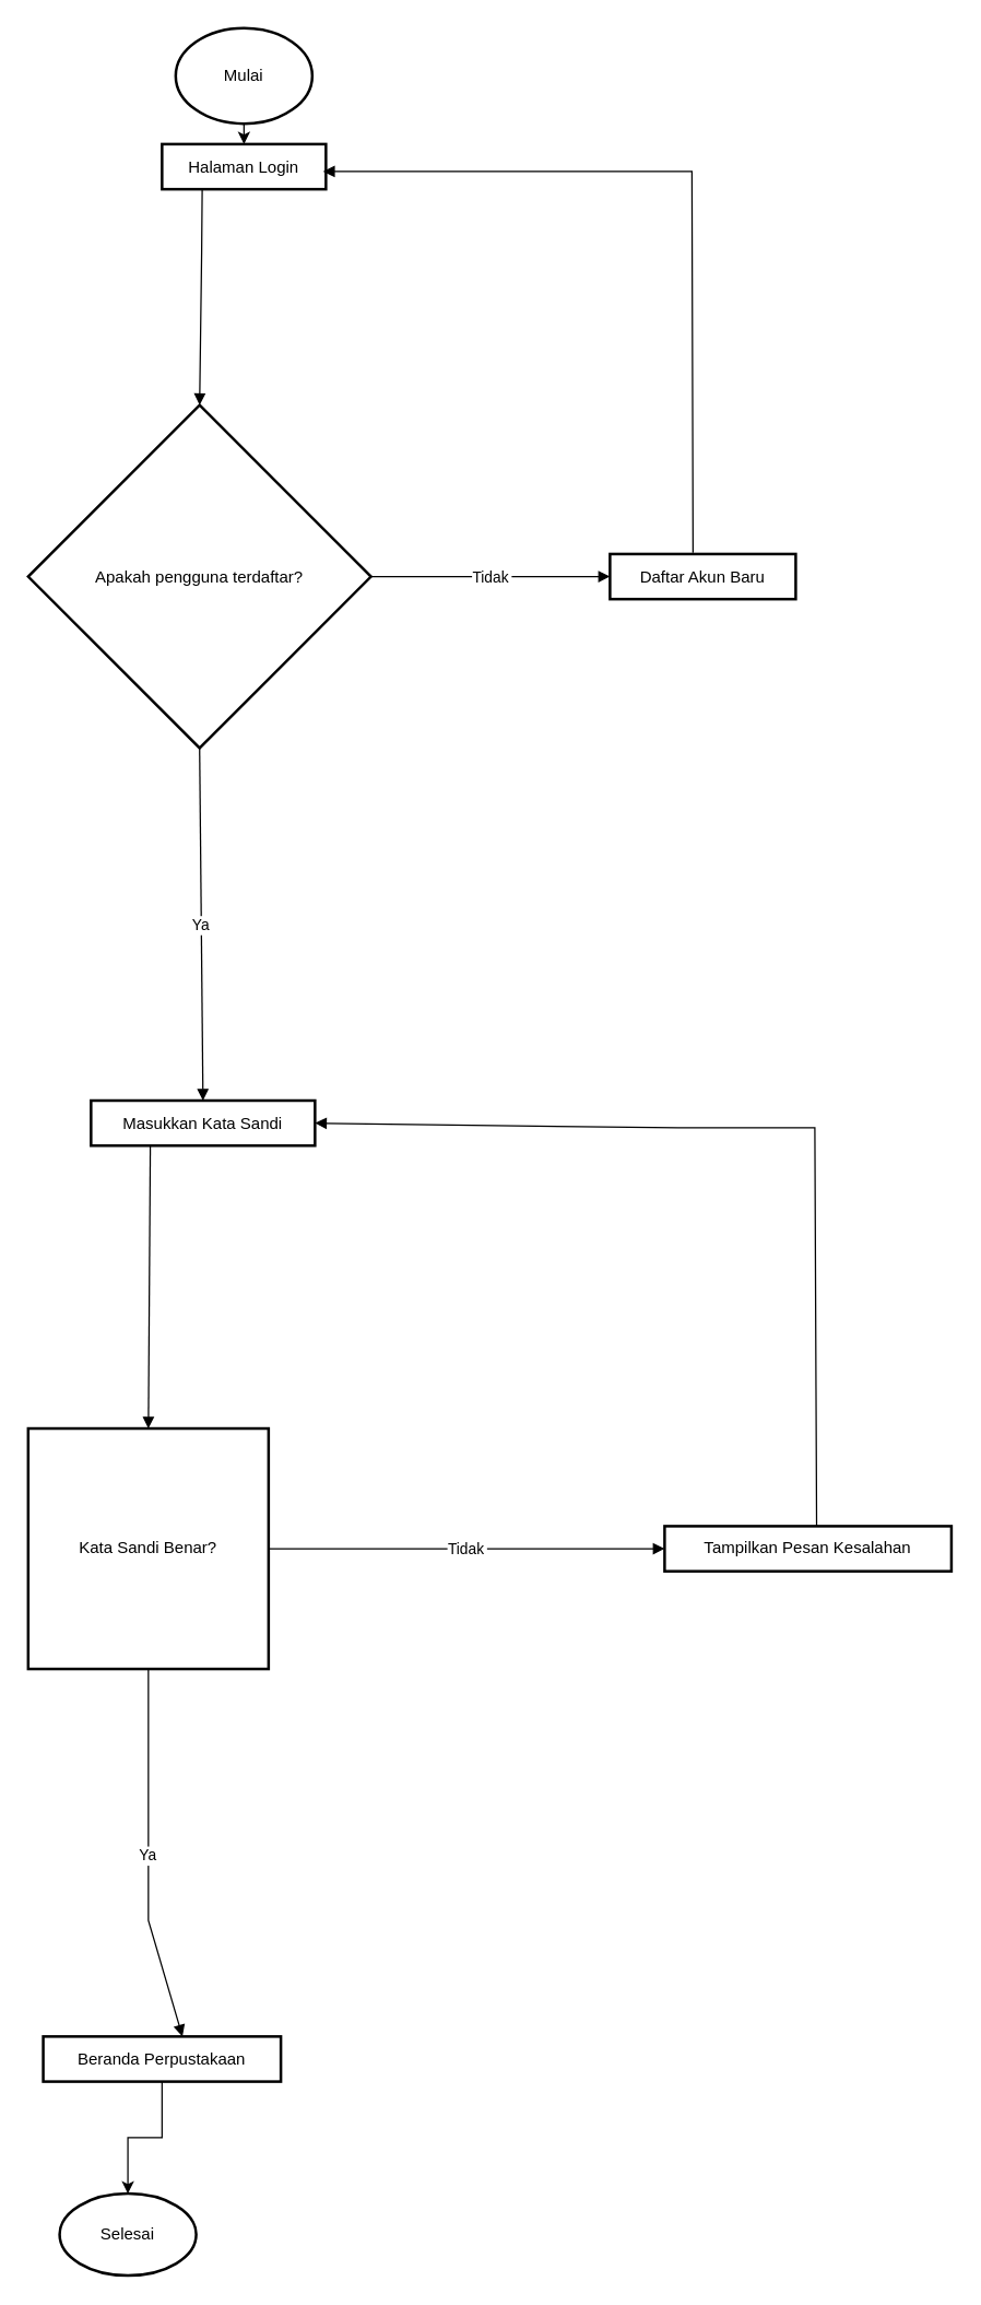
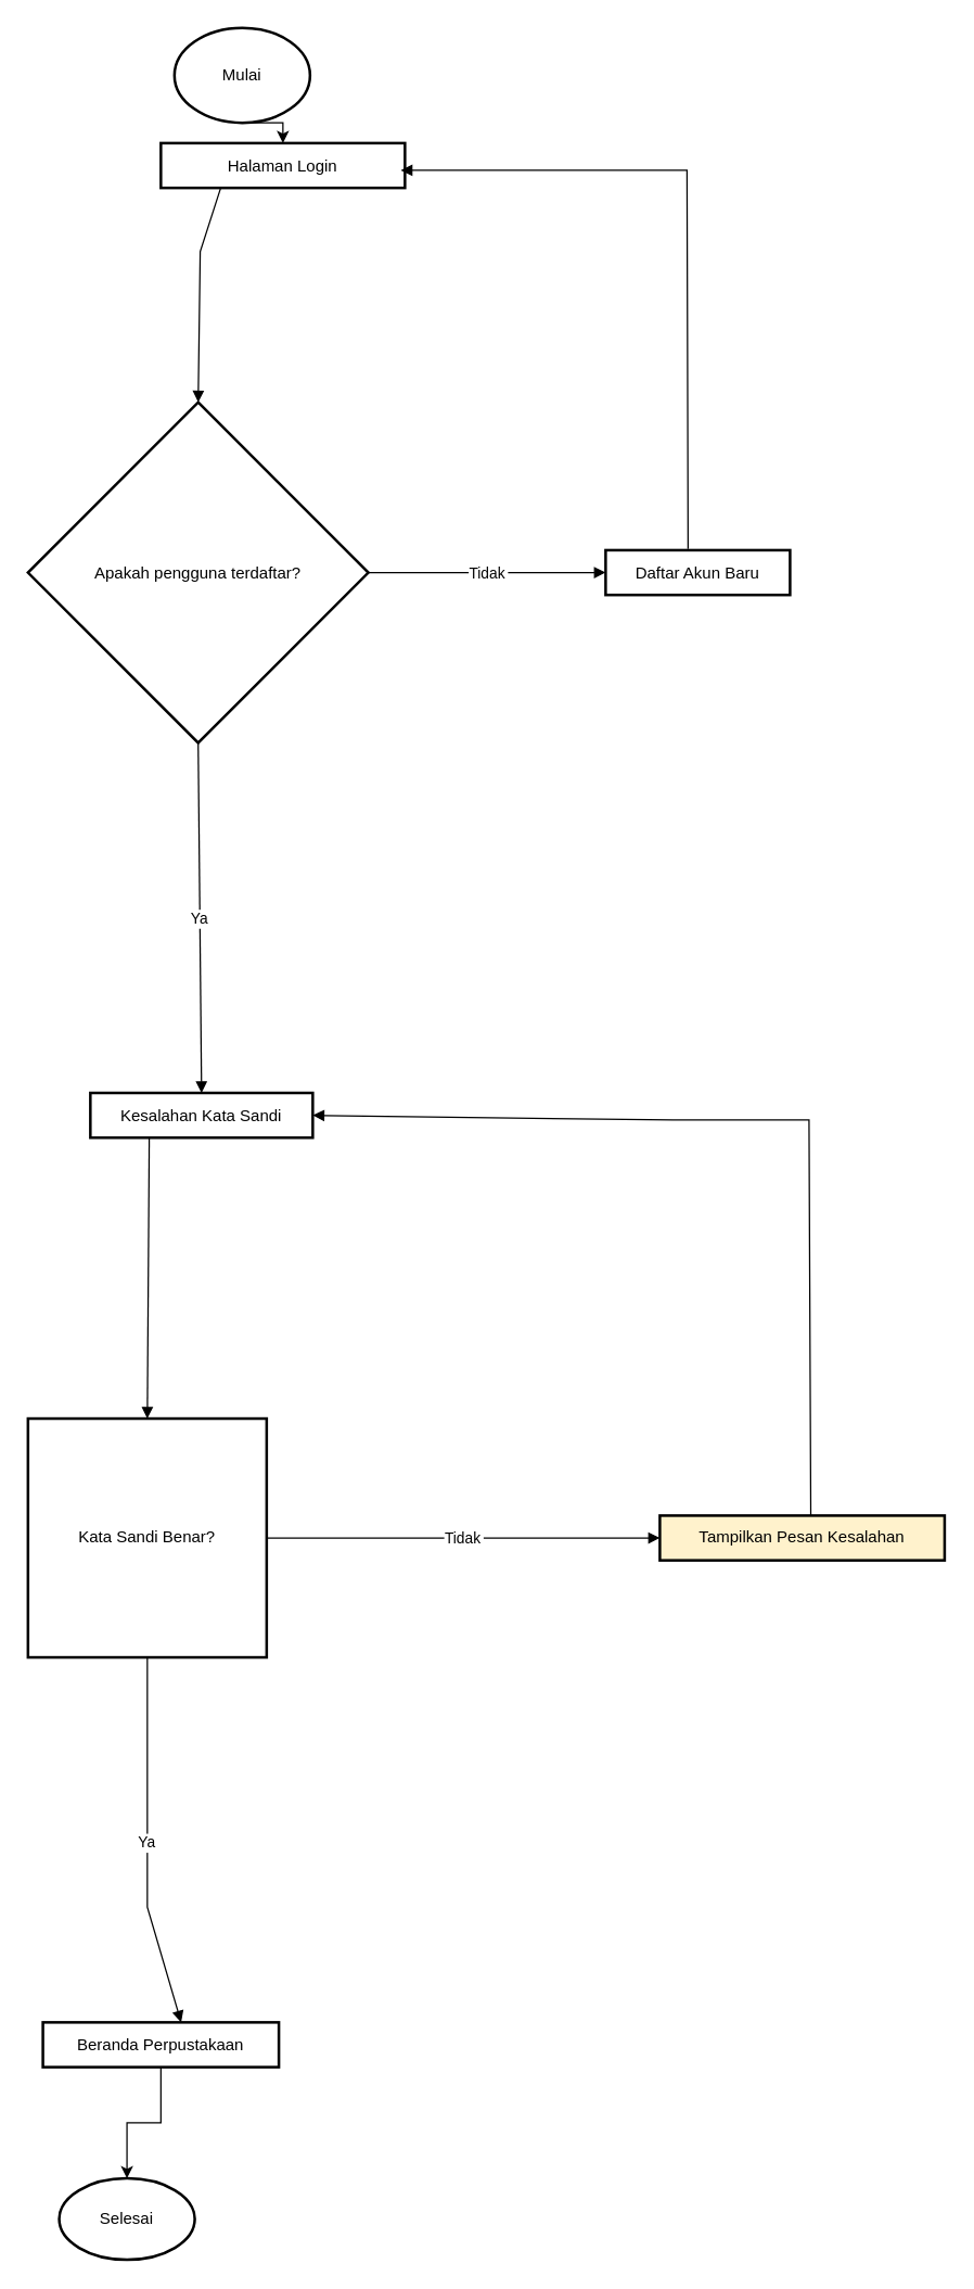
  <mxCell id="0" />
  <mxCell id="1" parent="0" />
- <mxCell id="2" value="Halaman Login" style="whiteSpace=wrap;strokeWidth=2;" vertex="1" parent="1"><mxGeometry x="118" y="105" width="120" height="33" as="geometry" /></mxCell>
+ <mxCell id="2" value="Halaman Login" style="whiteSpace=wrap;strokeWidth=2;" vertex="1" parent="1"><mxGeometry x="118" y="105" width="180" height="33" as="geometry" /></mxCell>
  <mxCell id="3" value="Apakah pengguna terdaftar?" style="rhombus;strokeWidth=2;whiteSpace=wrap;" vertex="1" parent="1"><mxGeometry x="20" y="296" width="251" height="251" as="geometry" /></mxCell>
- <mxCell id="4" value="Masukkan Kata Sandi" style="whiteSpace=wrap;strokeWidth=2;" vertex="1" parent="1"><mxGeometry x="66" y="805" width="164" height="33" as="geometry" /></mxCell>
+ <mxCell id="4" value="Kesalahan Kata Sandi" style="whiteSpace=wrap;strokeWidth=2;" vertex="1" parent="1"><mxGeometry x="66" y="805" width="164" height="33" as="geometry" /></mxCell>
  <mxCell id="5" value="Daftar Akun Baru" style="whiteSpace=wrap;strokeWidth=2;" vertex="1" parent="1"><mxGeometry x="446" y="405" width="136" height="33" as="geometry" /></mxCell>
  <mxCell id="6" value="Kata Sandi Benar?" style="strokeWidth=2;whiteSpace=wrap;rounded=0;" vertex="1" parent="1"><mxGeometry x="20" y="1045" width="176" height="176" as="geometry" /></mxCell>
  <mxCell id="7" style="edgeStyle=orthogonalEdgeStyle;rounded=0;orthogonalLoop=1;jettySize=auto;html=1;exitX=0.5;exitY=1;exitDx=0;exitDy=0;" edge="1" parent="1" source="8" target="20"><mxGeometry relative="1" as="geometry" /></mxCell>
  <mxCell id="8" value="Beranda Perpustakaan" style="whiteSpace=wrap;strokeWidth=2;" vertex="1" parent="1"><mxGeometry x="31" y="1490" width="174" height="33" as="geometry" /></mxCell>
- <mxCell id="9" value="Tampilkan Pesan Kesalahan" style="whiteSpace=wrap;strokeWidth=2;" vertex="1" parent="1"><mxGeometry x="486" y="1116.5" width="210" height="33" as="geometry" /></mxCell>
+ <mxCell id="9" value="Tampilkan Pesan Kesalahan" style="whiteSpace=wrap;strokeWidth=2;fillColor=#fff2cc;" vertex="1" parent="1"><mxGeometry x="486" y="1116.5" width="210" height="33" as="geometry" /></mxCell>
  <mxCell id="10" value="" style="curved=0;startArrow=none;endArrow=block;exitX=0.24;exitY=1.01;entryX=0.5;entryY=0;rounded=0;" edge="1" parent="1" source="2" target="3"><mxGeometry relative="1" as="geometry"><Array as="points"><mxPoint x="147" y="185" /></Array></mxGeometry></mxCell>
  <mxCell id="11" value="Ya" style="curved=0;startArrow=none;endArrow=block;exitX=0.5;exitY=1;entryX=0.5;entryY=0;rounded=0;exitDx=0;exitDy=0;" edge="1" parent="1" source="3" target="4"><mxGeometry relative="1" as="geometry"><Array as="points" /></mxGeometry></mxCell>
  <mxCell id="12" value="Tidak" style="curved=0;startArrow=none;endArrow=block;exitX=1;exitY=0.5;entryX=0;entryY=0.5;rounded=0;exitDx=0;exitDy=0;entryDx=0;entryDy=0;entryPerimeter=0;" edge="1" parent="1" source="3" target="5"><mxGeometry relative="1" as="geometry"><Array as="points" /></mxGeometry></mxCell>
  <mxCell id="13" value="" style="curved=0;startArrow=none;endArrow=block;exitX=0.26;exitY=1.01;entryX=0.5;entryY=0;rounded=0;" edge="1" parent="1" source="4" target="6"><mxGeometry relative="1" as="geometry"><Array as="points" /></mxGeometry></mxCell>
  <mxCell id="14" value="Ya" style="curved=0;startArrow=none;endArrow=block;entryX=0.586;entryY=0;rounded=0;exitX=0.5;exitY=1;exitDx=0;exitDy=0;entryDx=0;entryDy=0;entryPerimeter=0;" edge="1" parent="1" source="6" target="8"><mxGeometry relative="1" as="geometry"><Array as="points"><mxPoint x="108" y="1345" /><mxPoint x="108" y="1405" /></Array><mxPoint x="116" y="1225" as="sourcePoint" /></mxGeometry></mxCell>
  <mxCell id="15" value="Tidak" style="curved=0;startArrow=none;endArrow=block;exitX=1;exitY=0.5;entryX=0;entryY=0.5;rounded=0;exitDx=0;exitDy=0;entryDx=0;entryDy=0;" edge="1" parent="1" source="6" target="9"><mxGeometry relative="1" as="geometry"><Array as="points" /></mxGeometry></mxCell>
  <mxCell id="16" value="" style="curved=0;startArrow=none;endArrow=block;exitX=0.53;exitY=0;entryX=1;entryY=0.5;rounded=0;entryDx=0;entryDy=0;" edge="1" parent="1" source="9" target="4"><mxGeometry relative="1" as="geometry"><Array as="points"><mxPoint x="596" y="825" /><mxPoint x="496" y="825" /></Array></mxGeometry></mxCell>
  <mxCell id="17" value="" style="curved=0;startArrow=none;endArrow=block;exitX=0.447;exitY=-0.03;entryX=0.983;entryY=0.606;rounded=0;entryDx=0;entryDy=0;exitDx=0;exitDy=0;exitPerimeter=0;entryPerimeter=0;" edge="1" parent="1" source="5" target="2"><mxGeometry relative="1" as="geometry"><Array as="points"><mxPoint x="506" y="125" /><mxPoint x="299" y="125" /></Array></mxGeometry></mxCell>
  <mxCell id="18" style="edgeStyle=orthogonalEdgeStyle;rounded=0;orthogonalLoop=1;jettySize=auto;html=1;exitX=0.5;exitY=1;exitDx=0;exitDy=0;exitPerimeter=0;entryX=0.5;entryY=0;entryDx=0;entryDy=0;" edge="1" parent="1" source="19" target="2"><mxGeometry relative="1" as="geometry" /></mxCell>
  <mxCell id="19" value="Mulai" style="strokeWidth=2;html=1;shape=mxgraph.flowchart.start_1;whiteSpace=wrap;" vertex="1" parent="1"><mxGeometry x="128" y="20" width="100" height="70" as="geometry" /></mxCell>
  <mxCell id="20" value="Selesai" style="strokeWidth=2;html=1;shape=mxgraph.flowchart.start_1;whiteSpace=wrap;" vertex="1" parent="1"><mxGeometry x="43" y="1605" width="100" height="60" as="geometry" /></mxCell>
